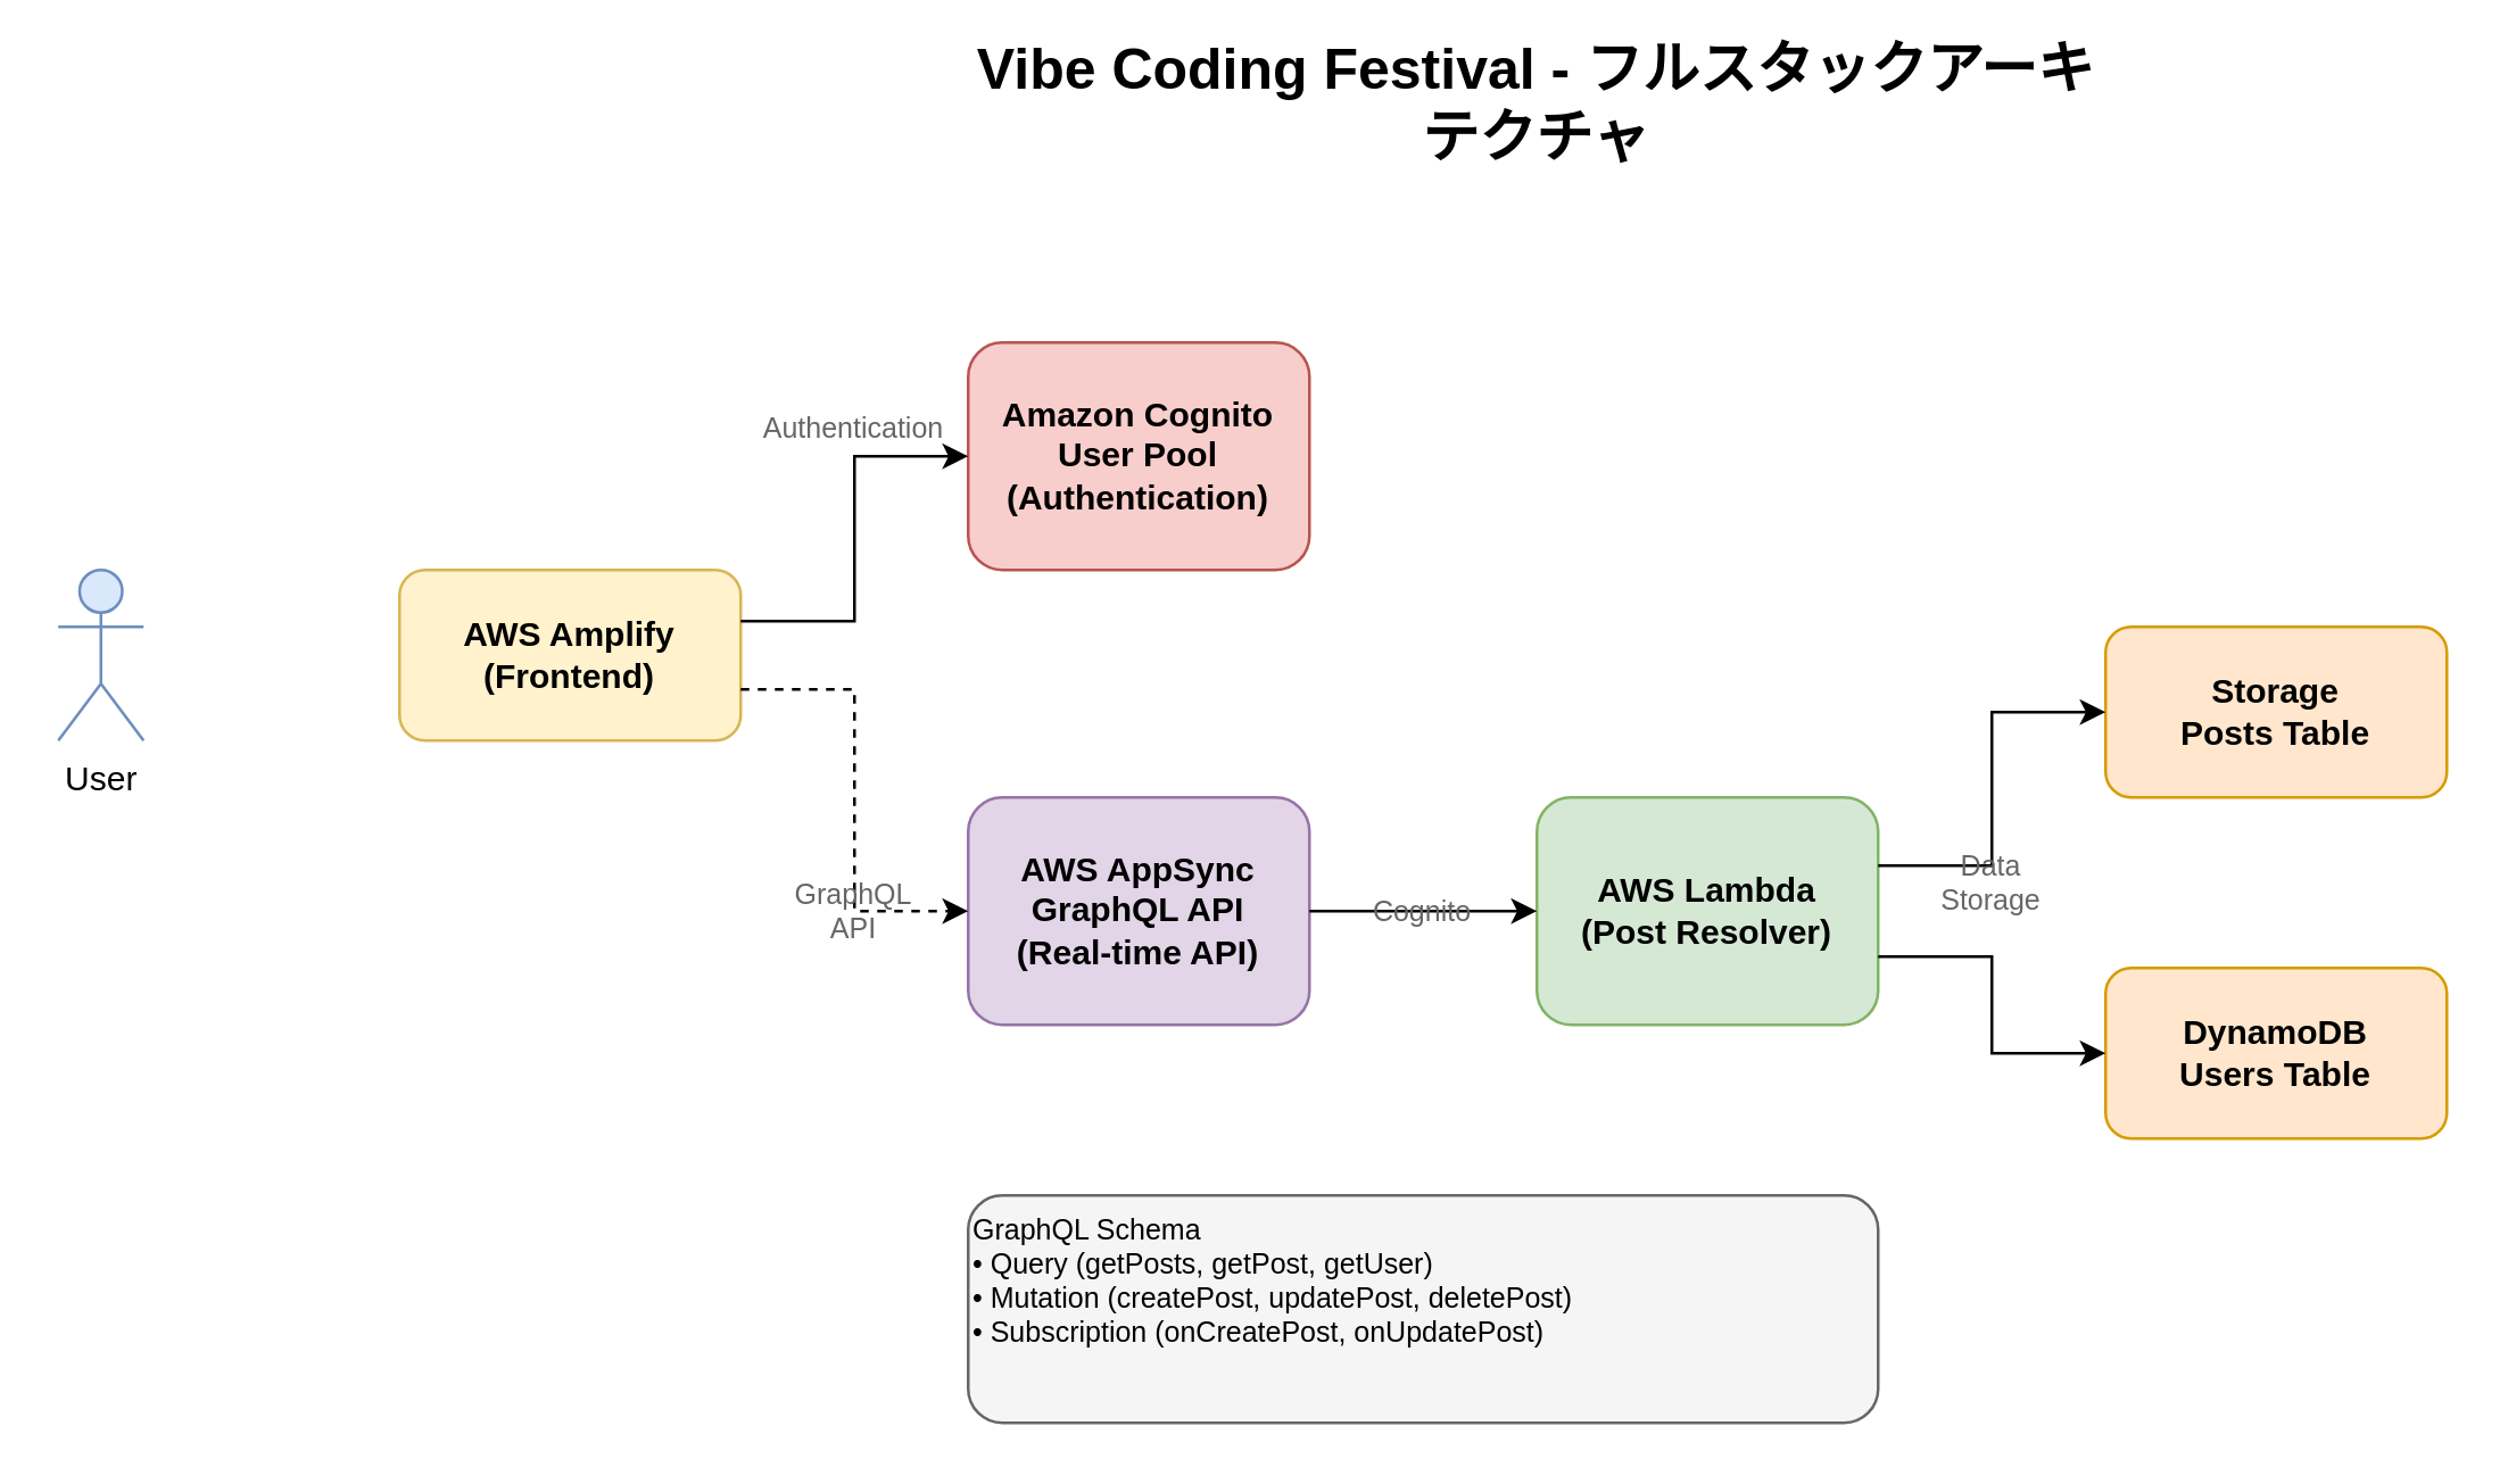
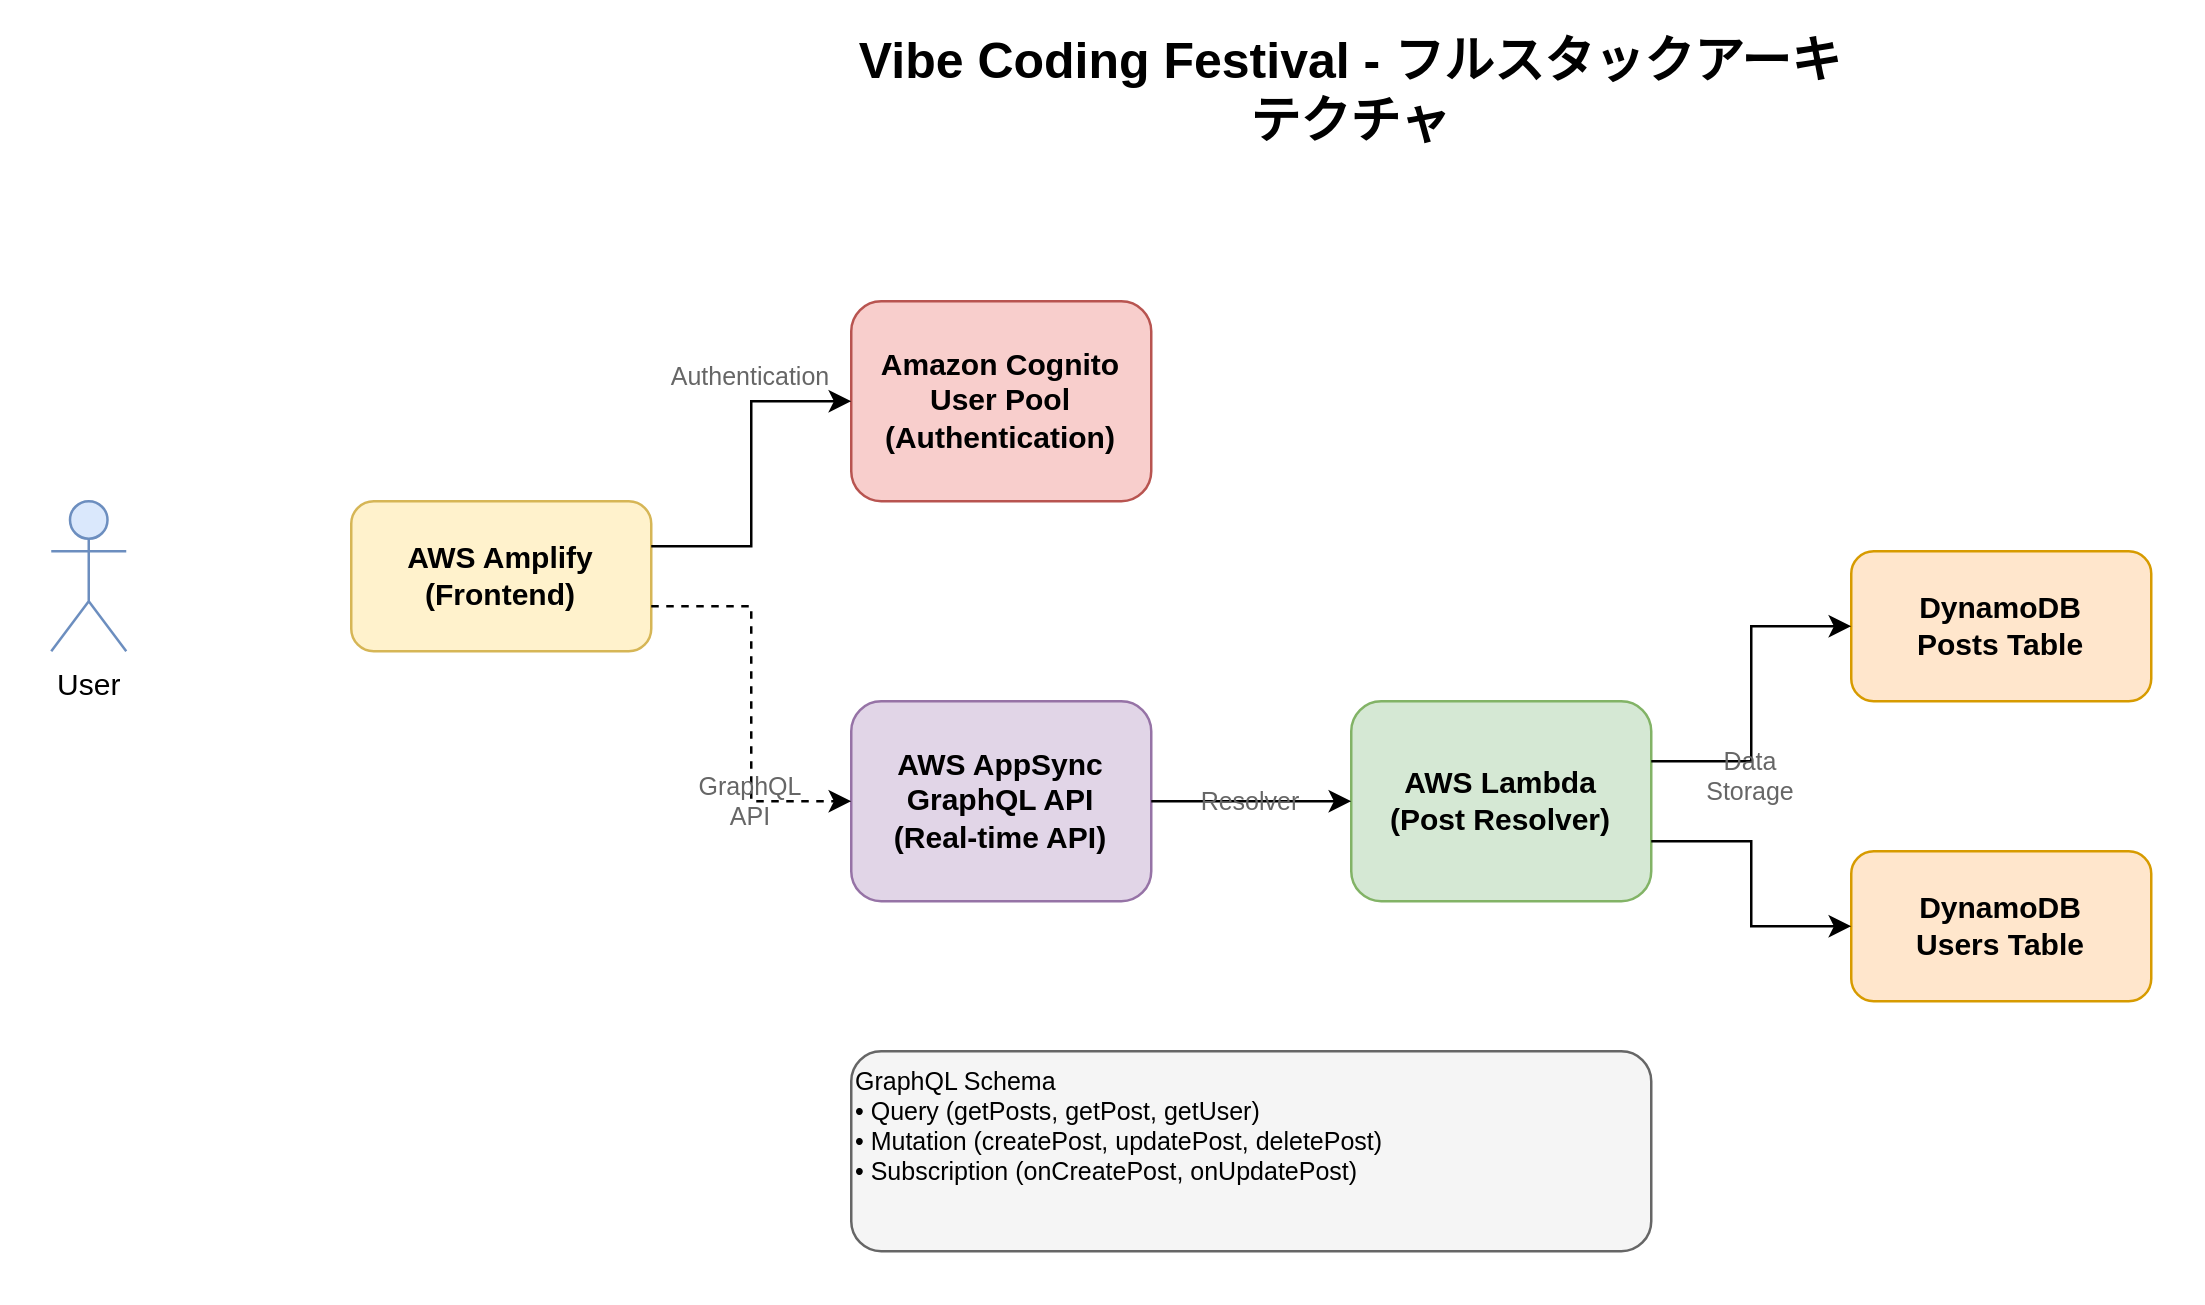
  <mxCell id="0" />
  <mxCell id="1" parent="0" />
  <mxCell id="2" value="Vibe Coding Festival - フルスタックアーキテクチャ" style="text;html=1;strokeColor=none;fillColor=none;align=center;verticalAlign=middle;whiteSpace=wrap;rounded=0;fontSize=20;fontStyle=1;" parent="1" vertex="1"><mxGeometry x="340" y="20" width="400" height="30" as="geometry" /></mxCell>
  <mxCell id="3" value="User" style="shape=umlActor;verticalLabelPosition=bottom;verticalAlign=top;html=1;outlineConnect=0;fillColor=#dae8fc;strokeColor=#6c8ebf;" parent="1" vertex="1"><mxGeometry x="20" y="200" width="30" height="60" as="geometry" /></mxCell>
  <mxCell id="4" value="AWS Amplify&#10;(Frontend)" style="rounded=1;whiteSpace=wrap;html=1;fillColor=#fff2cc;strokeColor=#d6b656;fontSize=12;fontStyle=1;" parent="1" vertex="1"><mxGeometry x="140" y="200" width="120" height="60" as="geometry" /></mxCell>
  <mxCell id="5" value="Amazon Cognito&#10;User Pool&#10;(Authentication)" style="rounded=1;whiteSpace=wrap;html=1;fillColor=#f8cecc;strokeColor=#b85450;fontSize=12;fontStyle=1;" parent="1" vertex="1"><mxGeometry x="340" y="120" width="120" height="80" as="geometry" /></mxCell>
  <mxCell id="6" value="AWS AppSync&#10;GraphQL API&#10;(Real-time API)" style="rounded=1;whiteSpace=wrap;html=1;fillColor=#e1d5e7;strokeColor=#9673a6;fontSize=12;fontStyle=1;" parent="1" vertex="1"><mxGeometry x="340" y="280" width="120" height="80" as="geometry" /></mxCell>
  <mxCell id="7" value="AWS Lambda&#10;(Post Resolver)" style="rounded=1;whiteSpace=wrap;html=1;fillColor=#d5e8d4;strokeColor=#82b366;fontSize=12;fontStyle=1;" parent="1" vertex="1"><mxGeometry x="540" y="280" width="120" height="80" as="geometry" /></mxCell>
- <mxCell id="8" value="Storage&#10;Posts Table" style="rounded=1;whiteSpace=wrap;html=1;fillColor=#ffe6cc;strokeColor=#d79b00;fontSize=12;fontStyle=1;" parent="1" vertex="1"><mxGeometry x="740" y="220" width="120" height="60" as="geometry" /></mxCell>
+ <mxCell id="8" value="DynamoDB&#10;Posts Table" style="rounded=1;whiteSpace=wrap;html=1;fillColor=#ffe6cc;strokeColor=#d79b00;fontSize=12;fontStyle=1;" parent="1" vertex="1"><mxGeometry x="740" y="220" width="120" height="60" as="geometry" /></mxCell>
  <mxCell id="9" value="DynamoDB&#10;Users Table" style="rounded=1;whiteSpace=wrap;html=1;fillColor=#ffe6cc;strokeColor=#d79b00;fontSize=12;fontStyle=1;" parent="1" vertex="1"><mxGeometry x="740" y="340" width="120" height="60" as="geometry" /></mxCell>
  <mxCell id="10" value="GraphQL Schema&#10;• Query (getPosts, getPost, getUser)&#10;• Mutation (createPost, updatePost, deletePost)&#10;• Subscription (onCreatePost, onUpdatePost)" style="rounded=1;whiteSpace=wrap;html=1;fillColor=#f5f5f5;strokeColor=#666666;fontSize=10;align=left;verticalAlign=top;" parent="1" vertex="1"><mxGeometry x="340" y="420" width="320" height="80" as="geometry" /></mxCell>
  <mxCell id="11" style="edgeStyle=orthogonalEdgeStyle;rounded=0;orthogonalLoop=1;jettySize=auto;html=1;exitX=1;exitY=0.3;exitDx=0;exitDy=0;entryX=0;entryY=0.5;entryDx=0;entryDy=0;" parent="1" source="4" target="5" edge="1"><mxGeometry relative="1" as="geometry" /></mxCell>
  <mxCell id="12" style="edgeStyle=orthogonalEdgeStyle;rounded=0;orthogonalLoop=1;jettySize=auto;html=1;exitX=1;exitY=0.7;exitDx=0;exitDy=0;entryX=0;entryY=0.5;entryDx=0;entryDy=0;dashed=1;" parent="1" source="4" target="6" edge="1"><mxGeometry relative="1" as="geometry" /></mxCell>
  <mxCell id="13" style="edgeStyle=orthogonalEdgeStyle;rounded=0;orthogonalLoop=1;jettySize=auto;html=1;exitX=1;exitY=0.5;exitDx=0;exitDy=0;entryX=0;entryY=0.5;entryDx=0;entryDy=0;" parent="1" source="6" target="7" edge="1"><mxGeometry relative="1" as="geometry" /></mxCell>
  <mxCell id="14" style="edgeStyle=orthogonalEdgeStyle;rounded=0;orthogonalLoop=1;jettySize=auto;html=1;exitX=1;exitY=0.3;exitDx=0;exitDy=0;entryX=0;entryY=0.5;entryDx=0;entryDy=0;" parent="1" source="7" target="8" edge="1"><mxGeometry relative="1" as="geometry" /></mxCell>
  <mxCell id="15" style="edgeStyle=orthogonalEdgeStyle;rounded=0;orthogonalLoop=1;jettySize=auto;html=1;exitX=1;exitY=0.7;exitDx=0;exitDy=0;entryX=0;entryY=0.5;entryDx=0;entryDy=0;" parent="1" source="7" target="9" edge="1"><mxGeometry relative="1" as="geometry" /></mxCell>
  <mxCell id="16" value="Authentication" style="text;html=1;strokeColor=none;fillColor=none;align=center;verticalAlign=middle;whiteSpace=wrap;rounded=0;fontSize=10;fontColor=#666666;" parent="1" vertex="1"><mxGeometry x="270" y="140" width="60" height="20" as="geometry" /></mxCell>
  <mxCell id="17" value="GraphQL API" style="text;html=1;strokeColor=none;fillColor=none;align=center;verticalAlign=middle;whiteSpace=wrap;rounded=0;fontSize=10;fontColor=#666666;" parent="1" vertex="1"><mxGeometry x="270" y="310" width="60" height="20" as="geometry" /></mxCell>
- <mxCell id="18" value="Cognito" style="text;html=1;strokeColor=none;fillColor=none;align=center;verticalAlign=middle;whiteSpace=wrap;rounded=0;fontSize=10;fontColor=#666666;" parent="1" vertex="1"><mxGeometry x="470" y="310" width="60" height="20" as="geometry" /></mxCell>
+ <mxCell id="18" value="Resolver" style="text;html=1;strokeColor=none;fillColor=none;align=center;verticalAlign=middle;whiteSpace=wrap;rounded=0;fontSize=10;fontColor=#666666;" parent="1" vertex="1"><mxGeometry x="470" y="310" width="60" height="20" as="geometry" /></mxCell>
  <mxCell id="19" value="Data Storage" style="text;html=1;strokeColor=none;fillColor=none;align=center;verticalAlign=middle;whiteSpace=wrap;rounded=0;fontSize=10;fontColor=#666666;" parent="1" vertex="1"><mxGeometry x="670" y="300" width="60" height="20" as="geometry" /></mxCell>
